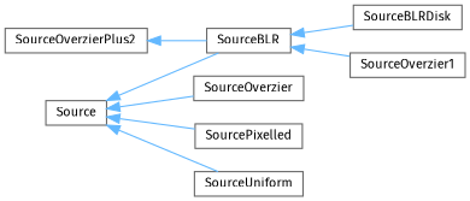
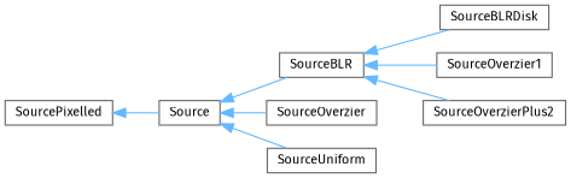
  digraph {
    fontname="Fira Sans"
    rankdir=LR
    node [color=grey40 fillcolor=white fontname="Fira Sans" fontsize=10 shape=box style=filled]
    edge [color=steelblue1 dir=back fontname="Fira Sans" fontsize=10 labelfontname=Helvetica labelfontsize=10 style=solid]
    n1 [height=0.2 label=Source width=0.4]
    n2 [height=0.2 label=SourceBLR width=0.4]
    n3 [height=0.2 label=SourceOverzier width=0.4]
    n4 [height=0.2 label=SourcePixelled width=0.4]
    n5 [height=0.2 label=SourceUniform width=0.4]
    n6 [height=0.2 label=SourceBLRDisk width=0.4]
    n7 [height=0.2 label=SourceOverzier1 width=0.4]
    n8 [height=0.2 label=SourceOverzierPlus2 width=0.4]
    n1 -> n2
    n1 -> n3
-   n1 -> n4
+   n4 -> n1
    n1 -> n5
    n2 -> n6
    n2 -> n7
-   n8 -> n2
+   n2 -> n8
  }
